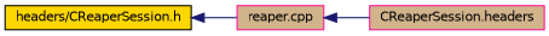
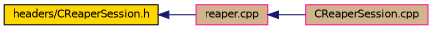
  digraph {
    rankdir=LR
    node [color=deeppink fillcolor=tan fontname=Helvetica fontsize=10 shape=record style=filled]
    edge [color=midnightblue dir=back fontname=Helvetica fontsize=10 labelfontname=Helvetica labelfontsize=10 style=solid]
    n1 [color=black fillcolor=gold fontcolor=black height=0.2 label="headers/CReaperSession.h" width=0.4]
    n2 [height=0.2 label="reaper.cpp" width=0.4]
-   n3 [height=0.2 label="CReaperSession.headers" width=0.4]
+   n3 [height=0.2 label="CReaperSession.cpp" width=0.4]
    n1 -> n2
    n2 -> n3
  }
